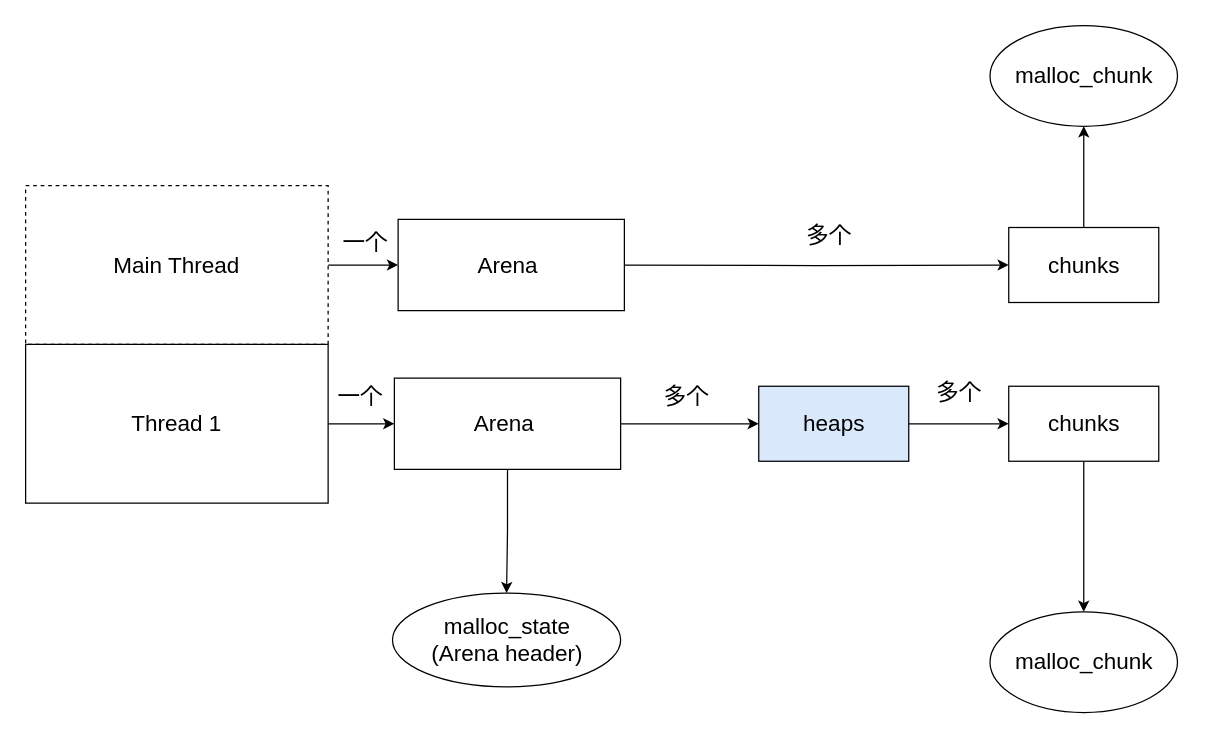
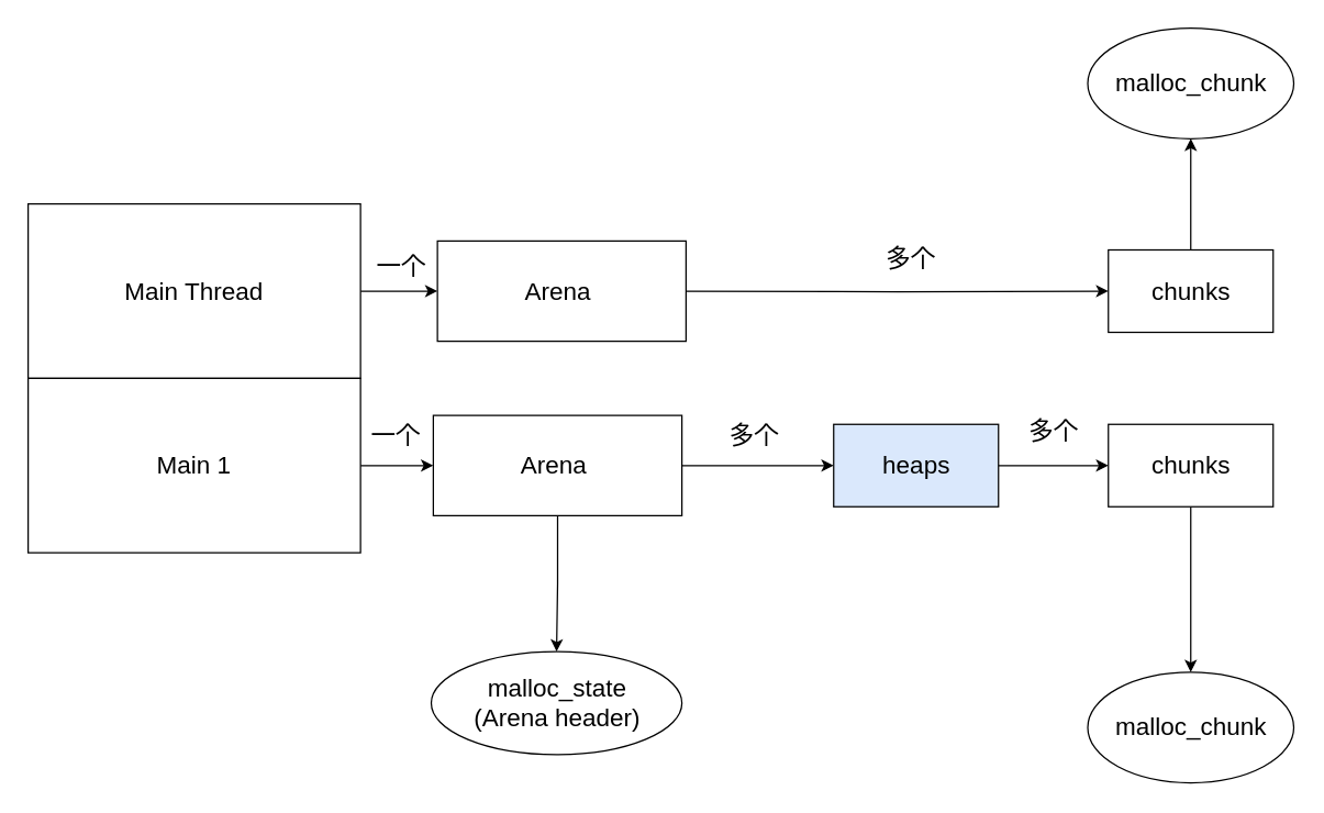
  <mxCell id="0" />
  <mxCell id="1" parent="0" />
  <mxCell id="2" value="" style="edgeStyle=orthogonalEdgeStyle;rounded=0;orthogonalLoop=1;jettySize=auto;html=1;fontSize=18;" parent="1" source="3" target="9" edge="1"><mxGeometry relative="1" as="geometry" /></mxCell>
- <mxCell id="3" value="&lt;font style=&quot;font-size: 18px;&quot;&gt;Main Thread&lt;/font&gt;" style="whiteSpace=wrap;html=1;dashed=1;" parent="1" vertex="1"><mxGeometry x="20" y="148" width="242" height="127" as="geometry" /></mxCell>
+ <mxCell id="3" value="&lt;font style=&quot;font-size: 18px;&quot;&gt;Main Thread&lt;/font&gt;" style="whiteSpace=wrap;html=1;" parent="1" vertex="1"><mxGeometry x="20" y="148" width="242" height="127" as="geometry" /></mxCell>
  <mxCell id="4" value="" style="edgeStyle=orthogonalEdgeStyle;rounded=0;orthogonalLoop=1;jettySize=auto;html=1;fontSize=18;" parent="1" source="5" target="8" edge="1"><mxGeometry relative="1" as="geometry" /></mxCell>
- <mxCell id="5" value="&lt;font style=&quot;font-size: 18px;&quot;&gt;Thread 1&lt;/font&gt;" style="whiteSpace=wrap;html=1;" parent="1" vertex="1"><mxGeometry x="20" y="275" width="242" height="127" as="geometry" /></mxCell>
+ <mxCell id="5" value="&lt;font style=&quot;font-size: 18px;&quot;&gt;Main 1&lt;/font&gt;" style="whiteSpace=wrap;html=1;" parent="1" vertex="1"><mxGeometry x="20" y="275" width="242" height="127" as="geometry" /></mxCell>
  <mxCell id="6" value="" style="edgeStyle=orthogonalEdgeStyle;rounded=0;orthogonalLoop=1;jettySize=auto;html=1;fontSize=18;" parent="1" source="8" target="11" edge="1"><mxGeometry relative="1" as="geometry" /></mxCell>
  <mxCell id="7" value="" style="edgeStyle=orthogonalEdgeStyle;rounded=0;orthogonalLoop=1;jettySize=auto;html=1;fontSize=18;" parent="1" source="8" target="12" edge="1"><mxGeometry relative="1" as="geometry" /></mxCell>
  <mxCell id="8" value="Arena&amp;nbsp;" style="rounded=0;whiteSpace=wrap;html=1;fontSize=18;" parent="1" vertex="1"><mxGeometry x="315" y="302" width="181" height="73" as="geometry" /></mxCell>
  <mxCell id="9" value="Arena&amp;nbsp;" style="rounded=0;whiteSpace=wrap;html=1;fontSize=18;" parent="1" vertex="1"><mxGeometry x="318" y="175" width="181" height="73" as="geometry" /></mxCell>
  <mxCell id="10" value="" style="edgeStyle=orthogonalEdgeStyle;rounded=0;orthogonalLoop=1;jettySize=auto;html=1;fontSize=18;" parent="1" source="11" target="14" edge="1"><mxGeometry relative="1" as="geometry" /></mxCell>
  <mxCell id="11" value="heaps" style="whiteSpace=wrap;html=1;fontSize=18;rounded=0;fillColor=#dae8fc;" parent="1" vertex="1"><mxGeometry x="606.5" y="308.5" width="120" height="60" as="geometry" /></mxCell>
  <mxCell id="12" value="malloc_state&lt;br&gt;(Arena header)" style="ellipse;whiteSpace=wrap;html=1;fontSize=18;rounded=0;" parent="1" vertex="1"><mxGeometry x="313.5" y="474" width="182.5" height="75" as="geometry" /></mxCell>
  <mxCell id="13" value="" style="edgeStyle=orthogonalEdgeStyle;rounded=0;orthogonalLoop=1;jettySize=auto;html=1;fontSize=18;" parent="1" source="14" target="15" edge="1"><mxGeometry relative="1" as="geometry" /></mxCell>
  <mxCell id="14" value="chunks" style="whiteSpace=wrap;html=1;fontSize=18;rounded=0;" parent="1" vertex="1"><mxGeometry x="806.5" y="308.5" width="120" height="60" as="geometry" /></mxCell>
  <mxCell id="15" value="malloc_chunk" style="ellipse;whiteSpace=wrap;html=1;fontSize=18;rounded=0;" parent="1" vertex="1"><mxGeometry x="791.5" y="489" width="150" height="80.5" as="geometry" /></mxCell>
  <mxCell id="16" value="一个" style="text;html=1;strokeColor=none;fillColor=none;align=center;verticalAlign=middle;whiteSpace=wrap;rounded=0;fontSize=18;" parent="1" vertex="1"><mxGeometry x="258" y="302" width="60" height="30" as="geometry" /></mxCell>
  <mxCell id="17" value="一个" style="text;html=1;strokeColor=none;fillColor=none;align=center;verticalAlign=middle;whiteSpace=wrap;rounded=0;fontSize=18;" parent="1" vertex="1"><mxGeometry x="262" y="179" width="60" height="30" as="geometry" /></mxCell>
  <mxCell id="18" value="多个" style="text;html=1;strokeColor=none;fillColor=none;align=center;verticalAlign=middle;whiteSpace=wrap;rounded=0;fontSize=18;" parent="1" vertex="1"><mxGeometry x="519" y="302" width="60" height="30" as="geometry" /></mxCell>
  <mxCell id="19" value="多个" style="text;html=1;strokeColor=none;fillColor=none;align=center;verticalAlign=middle;whiteSpace=wrap;rounded=0;fontSize=18;" parent="1" vertex="1"><mxGeometry x="737" y="299" width="60" height="30" as="geometry" /></mxCell>
  <mxCell id="20" value="" style="edgeStyle=orthogonalEdgeStyle;rounded=0;orthogonalLoop=1;jettySize=auto;html=1;fontSize=18;" parent="1" target="22" edge="1"><mxGeometry relative="1" as="geometry"><mxPoint x="499" y="211.5" as="sourcePoint" /></mxGeometry></mxCell>
  <mxCell id="21" value="" style="edgeStyle=orthogonalEdgeStyle;rounded=0;orthogonalLoop=1;jettySize=auto;html=1;fontSize=18;" parent="1" source="22" target="23" edge="1"><mxGeometry relative="1" as="geometry" /></mxCell>
  <mxCell id="22" value="chunks" style="whiteSpace=wrap;html=1;fontSize=18;rounded=0;" parent="1" vertex="1"><mxGeometry x="806.5" y="181.5" width="120" height="60" as="geometry" /></mxCell>
  <mxCell id="23" value="malloc_chunk" style="ellipse;whiteSpace=wrap;html=1;fontSize=18;rounded=0;" parent="1" vertex="1"><mxGeometry x="791.5" y="20" width="150" height="80.5" as="geometry" /></mxCell>
  <mxCell id="24" value="多个" style="text;html=1;strokeColor=none;fillColor=none;align=center;verticalAlign=middle;whiteSpace=wrap;rounded=0;fontSize=18;" parent="1" vertex="1"><mxGeometry x="633" y="173" width="60" height="30" as="geometry" /></mxCell>
